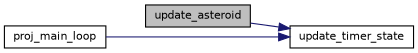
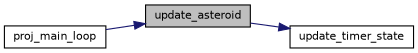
  digraph {
    rankdir=RL
    node [color=black fillcolor=white fontname=Helvetica fontsize=10 shape=record style=filled]
    edge [color=midnightblue dir=back fontname=Helvetica fontsize=10 labelfontname=Helvetica labelfontsize=10 style=solid]
    n1 [fillcolor=grey75 fontcolor=black height=0.2 label=update_asteroid width=0.4]
    n2 [height=0.2 label=update_timer_state width=0.4]
    n3 [height=0.2 label=proj_main_loop width=0.4]
    n2 -> n1
-   n2 -> n3
+   n1 -> n3
  }
